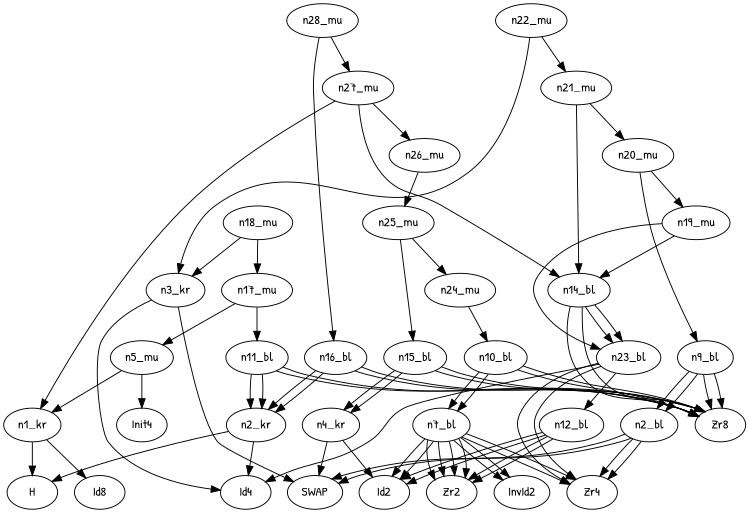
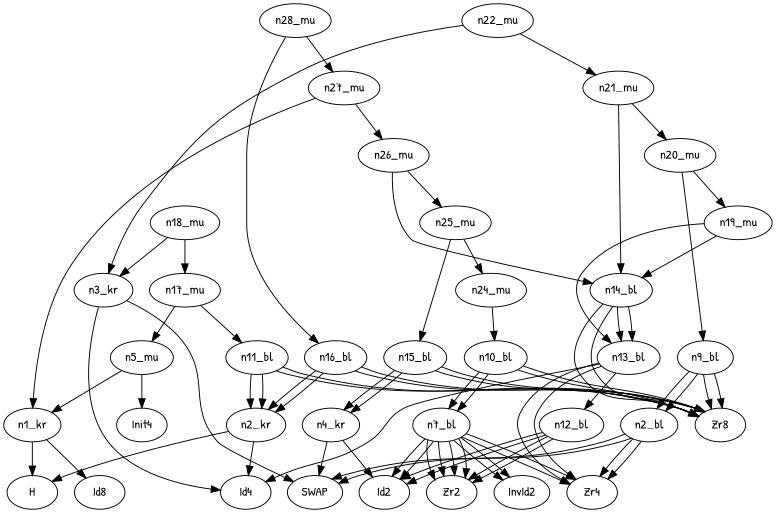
  digraph {
    fontname="Patrick Hand"
    ordering=out
    node [fontname="Patrick Hand"]
    edge [fontname="Patrick Hand"]
    n1_kr
    H
    Id8
    n2_kr
    Id4
    n3_kr
    SWAP
    n4_kr
    Id2
    n5_mu
    Init4
    n7_bl
    Zr2
    InvId2
    Zr4
    n16 [label=n2_bl]
    n9_bl
    Zr8
    n10_bl
    n11_bl
    n12_bl
-   n13_bl [label=n23_bl]
+   n13_bl
    n14_bl
    n15_bl
    n16_bl
    n17_mu
    n18_mu
    n19_mu
    n20_mu
    n21_mu
    n22_mu
    n24_mu
    n25_mu
    n26_mu
    n27_mu
    n28_mu
    n1_kr -> H
    n1_kr -> Id8
    n2_kr -> H
    n2_kr -> Id4
    n3_kr -> Id4
    n3_kr -> SWAP
    n4_kr -> SWAP
    n4_kr -> Id2
    n5_mu -> n1_kr
    n5_mu -> Init4
    n7_bl -> Id2
    n7_bl -> Id2
    n7_bl -> Zr2
    n7_bl -> Zr2
    n7_bl -> Zr2
    n7_bl -> Zr2
    n7_bl -> InvId2
    n7_bl -> InvId2
    n7_bl -> Zr4
    n7_bl -> Zr4
    n16 -> SWAP
    n16 -> SWAP
    n16 -> Zr4
    n16 -> Zr4
    n9_bl -> n16
    n9_bl -> n16
    n9_bl -> Zr8
    n9_bl -> Zr8
    n10_bl -> n7_bl
    n10_bl -> n7_bl
    n10_bl -> Zr8
    n10_bl -> Zr8
    n11_bl -> n2_kr
    n11_bl -> n2_kr
    n11_bl -> Zr8
    n11_bl -> Zr8
    n12_bl -> Id2
    n12_bl -> Id2
    n12_bl -> Zr2
    n12_bl -> Zr2
    n13_bl -> Id4
    n13_bl -> Zr4
    n13_bl -> Zr4
    n13_bl -> n12_bl
    n14_bl -> Zr8
    n14_bl -> Zr8
    n14_bl -> n13_bl
    n14_bl -> n13_bl
    n15_bl -> n4_kr
    n15_bl -> n4_kr
    n15_bl -> Zr8
    n15_bl -> Zr8
    n16_bl -> n2_kr
    n16_bl -> n2_kr
    n16_bl -> Zr8
    n16_bl -> Zr8
    n17_mu -> n5_mu
    n17_mu -> n11_bl
    n18_mu -> n3_kr
    n18_mu -> n17_mu
    n19_mu -> n13_bl
    n19_mu -> n14_bl
    n20_mu -> n9_bl
    n20_mu -> n19_mu
    n21_mu -> n14_bl
    n21_mu -> n20_mu
    n22_mu -> n3_kr
    n22_mu -> n21_mu
    n24_mu -> n10_bl
    n25_mu -> n15_bl
    n25_mu -> n24_mu
-   n27_mu -> n14_bl
+   n26_mu -> n14_bl
    n26_mu -> n25_mu
    n27_mu -> n1_kr
    n27_mu -> n26_mu
    n28_mu -> n16_bl
    n28_mu -> n27_mu
  }
